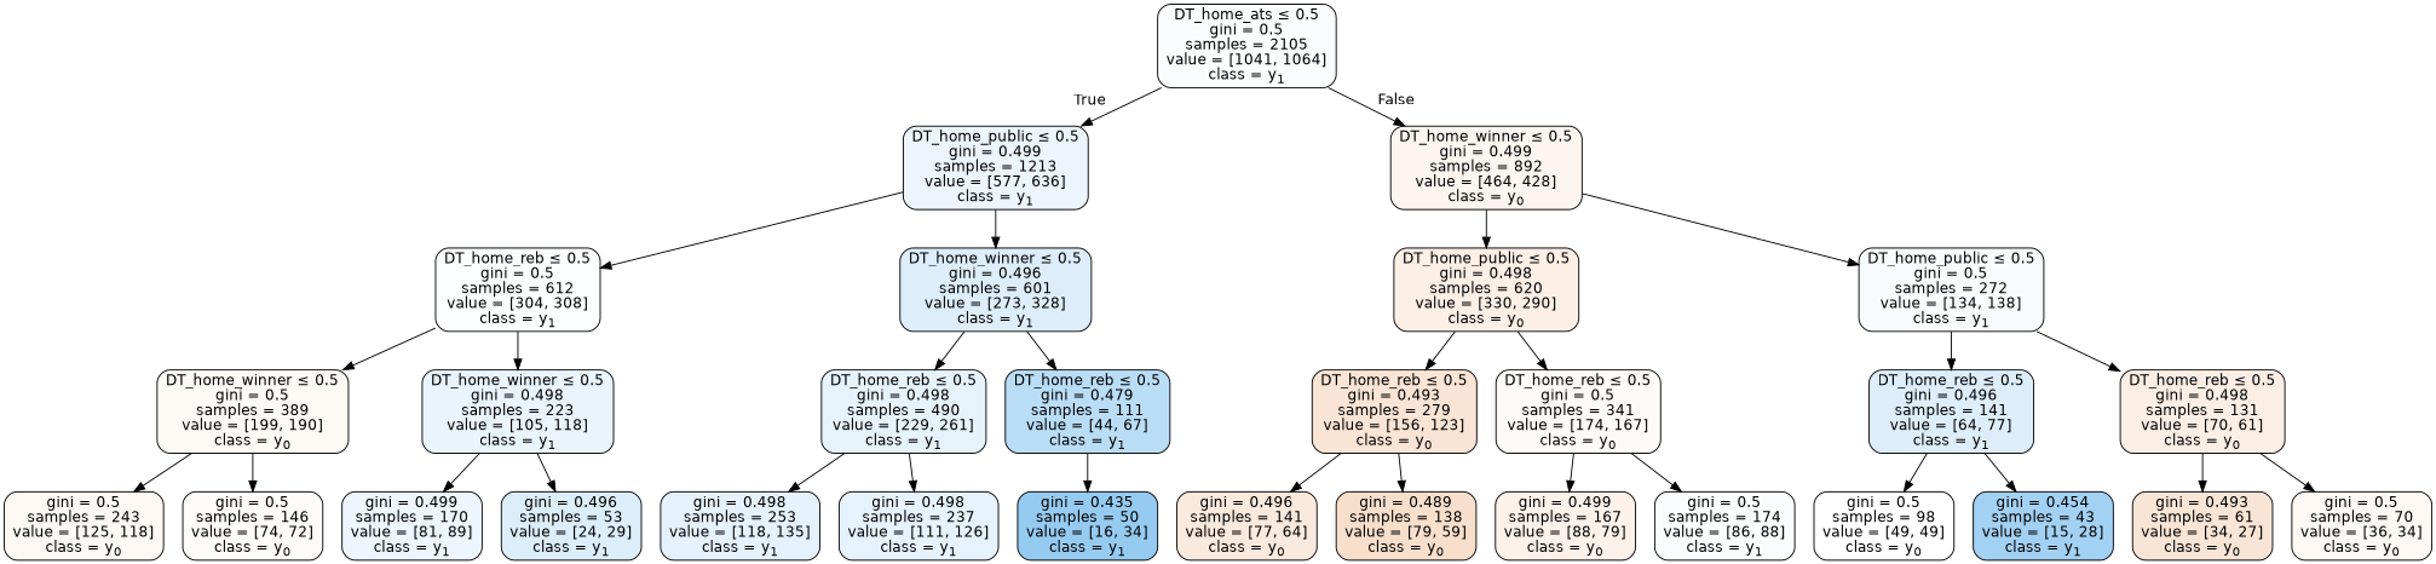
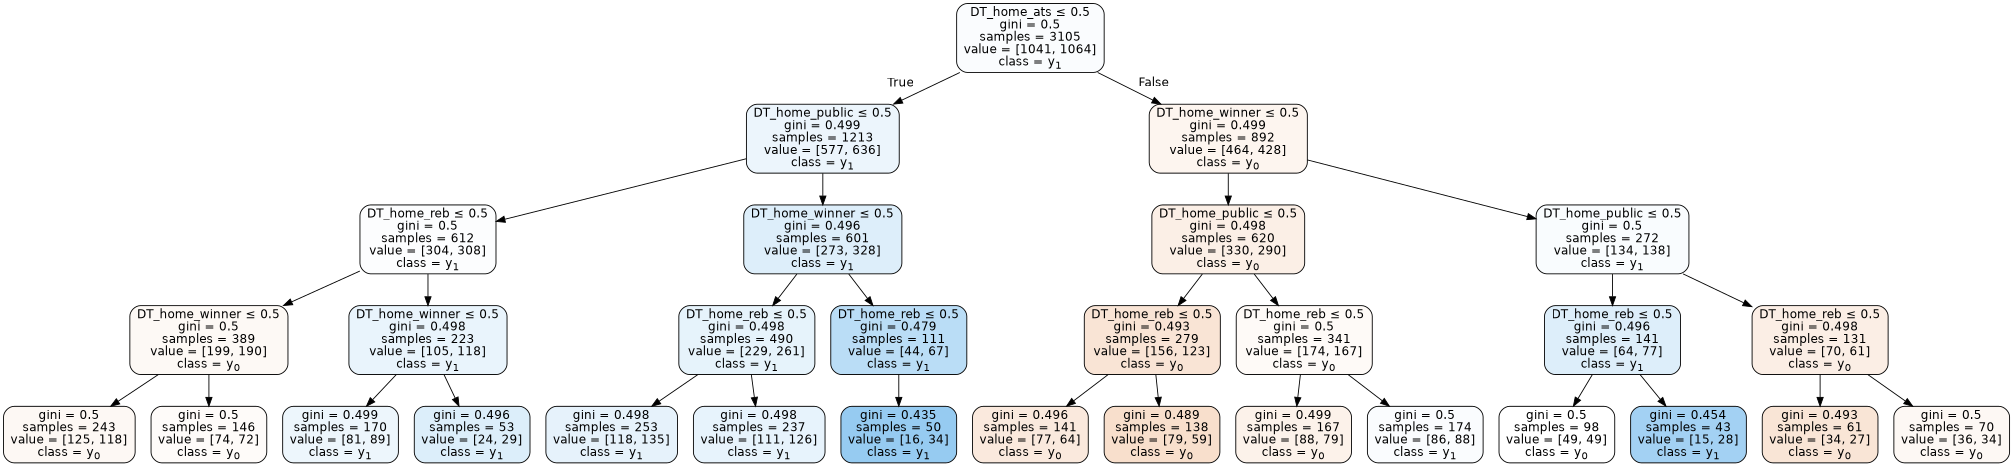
  digraph {
    node [color=black fillcolor="#399de506" fontname=helvetica shape=box style="filled, rounded"]
    edge [fontname=helvetica]
-   n1 [label=<DT_home_ats &le; 0.5<br/>gini = 0.5<br/>samples = 2105<br/>value = [1041, 1064]<br/>class = y<SUB>1</SUB>>]
+   n1 [label=<DT_home_ats &le; 0.5<br/>gini = 0.5<br/>samples = 3105<br/>value = [1041, 1064]<br/>class = y<SUB>1</SUB>>]
    n2 [fillcolor="#399de518" label=<DT_home_public &le; 0.5<br/>gini = 0.499<br/>samples = 1213<br/>value = [577, 636]<br/>class = y<SUB>1</SUB>>]
    n3 [fillcolor="#e5813914" label=<DT_home_winner &le; 0.5<br/>gini = 0.499<br/>samples = 892<br/>value = [464, 428]<br/>class = y<SUB>0</SUB>>]
    n4 [fillcolor="#399de503" label=<DT_home_reb &le; 0.5<br/>gini = 0.5<br/>samples = 612<br/>value = [304, 308]<br/>class = y<SUB>1</SUB>>]
    n5 [fillcolor="#399de52b" label=<DT_home_winner &le; 0.5<br/>gini = 0.496<br/>samples = 601<br/>value = [273, 328]<br/>class = y<SUB>1</SUB>>]
    n6 [fillcolor="#e581391f" label=<DT_home_public &le; 0.5<br/>gini = 0.498<br/>samples = 620<br/>value = [330, 290]<br/>class = y<SUB>0</SUB>>]
    n7 [fillcolor="#399de507" label=<DT_home_public &le; 0.5<br/>gini = 0.5<br/>samples = 272<br/>value = [134, 138]<br/>class = y<SUB>1</SUB>>]
    n8 [fillcolor="#e581390c" label=<DT_home_winner &le; 0.5<br/>gini = 0.5<br/>samples = 389<br/>value = [199, 190]<br/>class = y<SUB>0</SUB>>]
    n9 [fillcolor="#399de51c" label=<DT_home_winner &le; 0.5<br/>gini = 0.498<br/>samples = 223<br/>value = [105, 118]<br/>class = y<SUB>1</SUB>>]
    n10 [fillcolor="#399de51f" label=<DT_home_reb &le; 0.5<br/>gini = 0.498<br/>samples = 490<br/>value = [229, 261]<br/>class = y<SUB>1</SUB>>]
    n11 [fillcolor="#399de558" label=<DT_home_reb &le; 0.5<br/>gini = 0.479<br/>samples = 111<br/>value = [44, 67]<br/>class = y<SUB>1</SUB>>]
    n12 [fillcolor="#e581390e" label=<gini = 0.5<br/>samples = 243<br/>value = [125, 118]<br/>class = y<SUB>0</SUB>>]
    n13 [fillcolor="#e5813907" label=<gini = 0.5<br/>samples = 146<br/>value = [74, 72]<br/>class = y<SUB>0</SUB>>]
    n14 [fillcolor="#399de517" label=<gini = 0.499<br/>samples = 170<br/>value = [81, 89]<br/>class = y<SUB>1</SUB>>]
    n15 [fillcolor="#399de52c" label=<gini = 0.496<br/>samples = 53<br/>value = [24, 29]<br/>class = y<SUB>1</SUB>>]
    n16 [fillcolor="#399de520" label=<gini = 0.498<br/>samples = 253<br/>value = [118, 135]<br/>class = y<SUB>1</SUB>>]
    n17 [fillcolor="#399de51e" label=<gini = 0.498<br/>samples = 237<br/>value = [111, 126]<br/>class = y<SUB>1</SUB>>]
    n18 [fillcolor="#399de587" label=<gini = 0.435<br/>samples = 50<br/>value = [16, 34]<br/>class = y<SUB>1</SUB>>]
    n19 [fillcolor="#e5813936" label=<DT_home_reb &le; 0.5<br/>gini = 0.493<br/>samples = 279<br/>value = [156, 123]<br/>class = y<SUB>0</SUB>>]
    n20 [fillcolor="#e581390a" label=<DT_home_reb &le; 0.5<br/>gini = 0.5<br/>samples = 341<br/>value = [174, 167]<br/>class = y<SUB>0</SUB>>]
    n21 [fillcolor="#399de52b" label=<DT_home_reb &le; 0.5<br/>gini = 0.496<br/>samples = 141<br/>value = [64, 77]<br/>class = y<SUB>1</SUB>>]
    n22 [fillcolor="#e5813921" label=<DT_home_reb &le; 0.5<br/>gini = 0.498<br/>samples = 131<br/>value = [70, 61]<br/>class = y<SUB>0</SUB>>]
    n23 [fillcolor="#e581392b" label=<gini = 0.496<br/>samples = 141<br/>value = [77, 64]<br/>class = y<SUB>0</SUB>>]
    n24 [fillcolor="#e5813941" label=<gini = 0.489<br/>samples = 138<br/>value = [79, 59]<br/>class = y<SUB>0</SUB>>]
    n25 [fillcolor="#e581391a" label=<gini = 0.499<br/>samples = 167<br/>value = [88, 79]<br/>class = y<SUB>0</SUB>>]
    n26 [label=<gini = 0.5<br/>samples = 174<br/>value = [86, 88]<br/>class = y<SUB>1</SUB>>]
    n27 [fillcolor="#e5813900" label=<gini = 0.5<br/>samples = 98<br/>value = [49, 49]<br/>class = y<SUB>0</SUB>>]
    n28 [fillcolor="#399de576" label=<gini = 0.454<br/>samples = 43<br/>value = [15, 28]<br/>class = y<SUB>1</SUB>>]
    n29 [fillcolor="#e5813934" label=<gini = 0.493<br/>samples = 61<br/>value = [34, 27]<br/>class = y<SUB>0</SUB>>]
    n30 [fillcolor="#e581390e" label=<gini = 0.5<br/>samples = 70<br/>value = [36, 34]<br/>class = y<SUB>0</SUB>>]
    n1 -> n2 [headlabel=True labelangle=45 labeldistance=2.5]
    n1 -> n3 [headlabel=False labelangle=-45 labeldistance=2.5]
    n2 -> n4
    n2 -> n5
    n3 -> n6
    n3 -> n7
    n4 -> n8
    n4 -> n9
    n5 -> n10
    n5 -> n11
    n6 -> n19
    n6 -> n20
    n7 -> n21
    n7 -> n22
    n8 -> n12
    n8 -> n13
    n9 -> n14
    n9 -> n15
    n10 -> n16
    n10 -> n17
    n11 -> n18
    n19 -> n23
    n19 -> n24
    n20 -> n25
    n20 -> n26
    n21 -> n27
    n21 -> n28
    n22 -> n29
    n22 -> n30
  }
